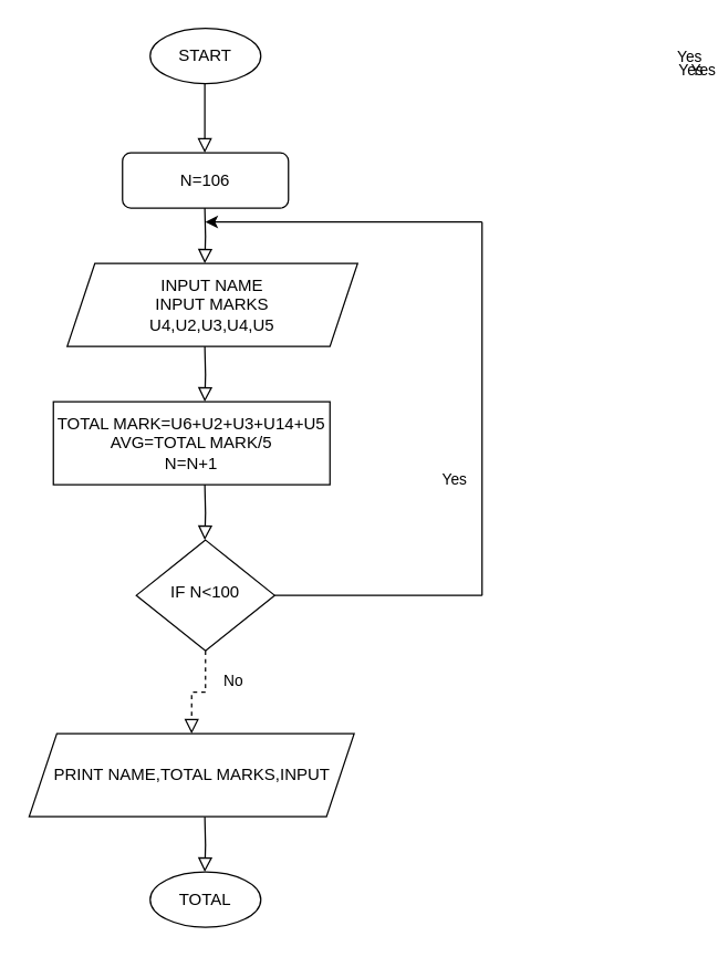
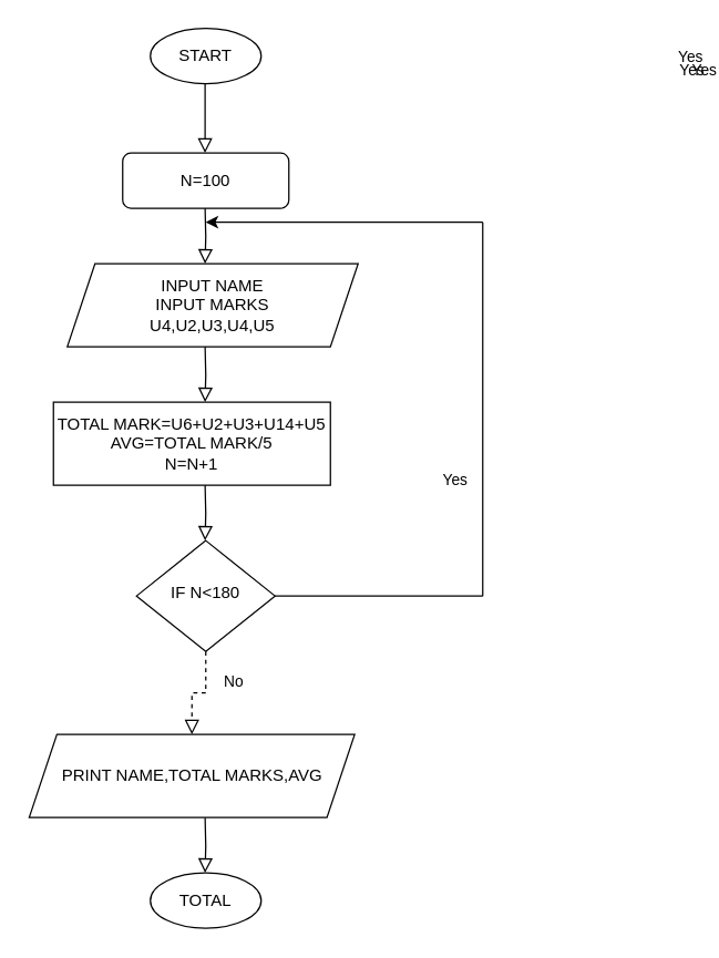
  <mxCell id="0" />
  <mxCell id="1" parent="0" />
- <mxCell id="2" value="N=106&lt;br&gt;" style="rounded=1;whiteSpace=wrap;html=1;fontSize=12;glass=0;strokeWidth=1;shadow=0;" parent="1" vertex="1"><mxGeometry x="88" y="110" width="120" height="40" as="geometry" /></mxCell>
+ <mxCell id="2" value="N=100&lt;br&gt;" style="rounded=1;whiteSpace=wrap;html=1;fontSize=12;glass=0;strokeWidth=1;shadow=0;" parent="1" vertex="1"><mxGeometry x="88" y="110" width="120" height="40" as="geometry" /></mxCell>
  <mxCell id="3" value="No" style="rounded=0;html=1;jettySize=auto;orthogonalLoop=1;fontSize=11;endArrow=block;endFill=0;endSize=8;strokeWidth=1;shadow=0;labelBackgroundColor=none;edgeStyle=orthogonalEdgeStyle;dashed=1;" parent="1" source="4" target="17" edge="1"><mxGeometry x="-0.375" y="20" relative="1" as="geometry"><mxPoint as="offset" /><mxPoint x="148" y="580" as="targetPoint" /><Array as="points" /></mxGeometry></mxCell>
- <mxCell id="4" value="IF N&amp;lt;100" style="rhombus;whiteSpace=wrap;html=1;shadow=0;fontFamily=Helvetica;fontSize=12;align=center;strokeWidth=1;spacing=6;spacingTop=-4;" parent="1" vertex="1"><mxGeometry x="98" y="390" width="100" height="80" as="geometry" /></mxCell>
+ <mxCell id="4" value="IF N&amp;lt;180" style="rhombus;whiteSpace=wrap;html=1;shadow=0;fontFamily=Helvetica;fontSize=12;align=center;strokeWidth=1;spacing=6;spacingTop=-4;" parent="1" vertex="1"><mxGeometry x="98" y="390" width="100" height="80" as="geometry" /></mxCell>
  <mxCell id="5" value="START" style="ellipse;whiteSpace=wrap;html=1;" vertex="1" parent="1"><mxGeometry x="108" y="20" width="80" height="40" as="geometry" /></mxCell>
  <mxCell id="6" value="TOTAL" style="ellipse;whiteSpace=wrap;html=1;" vertex="1" parent="1"><mxGeometry x="108" y="630" width="80" height="40" as="geometry" /></mxCell>
  <mxCell id="7" value="" style="rounded=0;html=1;jettySize=auto;orthogonalLoop=1;fontSize=11;endArrow=block;endFill=0;endSize=8;strokeWidth=1;shadow=0;labelBackgroundColor=none;edgeStyle=orthogonalEdgeStyle;" edge="1" parent="1"><mxGeometry relative="1" as="geometry"><mxPoint x="147.5" y="590" as="sourcePoint" /><mxPoint x="147.5" y="630" as="targetPoint" /></mxGeometry></mxCell>
  <mxCell id="8" value="INPUT NAME&lt;br&gt;INPUT MARKS&lt;br&gt;U4,U2,U3,U4,U5" style="shape=parallelogram;perimeter=parallelogramPerimeter;whiteSpace=wrap;html=1;fixedSize=1;" vertex="1" parent="1"><mxGeometry x="48" y="190" width="210" height="60" as="geometry" /></mxCell>
  <mxCell id="9" value="Yes" style="rounded=0;html=1;jettySize=auto;orthogonalLoop=1;fontSize=11;endArrow=block;endFill=0;endSize=8;strokeWidth=1;shadow=0;labelBackgroundColor=none;edgeStyle=orthogonalEdgeStyle;" edge="1" parent="1"><mxGeometry x="-1" y="364" relative="1" as="geometry"><mxPoint x="-13" y="-100" as="offset" /><mxPoint x="147.5" y="150" as="sourcePoint" /><mxPoint x="147.5" y="190" as="targetPoint" /></mxGeometry></mxCell>
  <mxCell id="10" value="Yes" style="rounded=0;html=1;jettySize=auto;orthogonalLoop=1;fontSize=11;endArrow=block;endFill=0;endSize=8;strokeWidth=1;shadow=0;labelBackgroundColor=none;edgeStyle=orthogonalEdgeStyle;" edge="1" parent="1"><mxGeometry x="-0.667" y="351" relative="1" as="geometry"><mxPoint y="-10" as="offset" /><mxPoint x="147.5" y="70" as="sourcePoint" /><mxPoint x="147.5" y="110" as="targetPoint" /><Array as="points"><mxPoint x="147.5" y="60" /><mxPoint x="147.5" y="60" /></Array></mxGeometry></mxCell>
  <mxCell id="11" value="TOTAL MARK=U6+U2+U3+U14+U5&lt;br&gt;AVG=TOTAL MARK/5&lt;br&gt;N=N+1" style="rounded=0;whiteSpace=wrap;html=1;" vertex="1" parent="1"><mxGeometry x="38" y="290" width="200" height="60" as="geometry" /></mxCell>
  <mxCell id="12" value="Yes" style="rounded=0;html=1;jettySize=auto;orthogonalLoop=1;fontSize=11;endArrow=block;endFill=0;endSize=8;strokeWidth=1;shadow=0;labelBackgroundColor=none;edgeStyle=orthogonalEdgeStyle;" edge="1" parent="1"><mxGeometry x="-1" y="408" relative="1" as="geometry"><mxPoint x="-47" y="-190" as="offset" /><mxPoint x="147.5" y="250" as="sourcePoint" /><mxPoint x="147.5" y="290" as="targetPoint" /></mxGeometry></mxCell>
  <mxCell id="13" value="Yes" style="rounded=0;html=1;jettySize=auto;orthogonalLoop=1;fontSize=11;endArrow=block;endFill=0;endSize=8;strokeWidth=1;shadow=0;labelBackgroundColor=none;edgeStyle=orthogonalEdgeStyle;" edge="1" parent="1"><mxGeometry x="-1" y="181" relative="1" as="geometry"><mxPoint as="offset" /><mxPoint x="147.5" y="350" as="sourcePoint" /><mxPoint x="147.5" y="390" as="targetPoint" /></mxGeometry></mxCell>
  <mxCell id="14" value="" style="endArrow=classic;html=1;elbow=vertical;" edge="1" parent="1"><mxGeometry width="50" height="50" relative="1" as="geometry"><mxPoint x="348" y="160" as="sourcePoint" /><mxPoint x="148" y="160" as="targetPoint" /></mxGeometry></mxCell>
  <mxCell id="15" value="" style="endArrow=none;html=1;elbow=vertical;" edge="1" parent="1"><mxGeometry width="50" height="50" relative="1" as="geometry"><mxPoint x="348" y="430" as="sourcePoint" /><mxPoint x="348" y="160" as="targetPoint" /></mxGeometry></mxCell>
  <mxCell id="16" value="" style="endArrow=none;html=1;elbow=vertical;exitX=1;exitY=0.5;exitDx=0;exitDy=0;" edge="1" parent="1" source="4"><mxGeometry width="50" height="50" relative="1" as="geometry"><mxPoint x="288" y="430" as="sourcePoint" /><mxPoint x="348" y="430" as="targetPoint" /></mxGeometry></mxCell>
- <mxCell id="17" value="PRINT NAME,TOTAL MARKS,INPUT" style="shape=parallelogram;perimeter=parallelogramPerimeter;whiteSpace=wrap;html=1;fixedSize=1;" vertex="1" parent="1"><mxGeometry x="20.5" y="530" width="235" height="60" as="geometry" /></mxCell>
+ <mxCell id="17" value="PRINT NAME,TOTAL MARKS,AVG" style="shape=parallelogram;perimeter=parallelogramPerimeter;whiteSpace=wrap;html=1;fixedSize=1;" vertex="1" parent="1"><mxGeometry x="20.5" y="530" width="235" height="60" as="geometry" /></mxCell>
